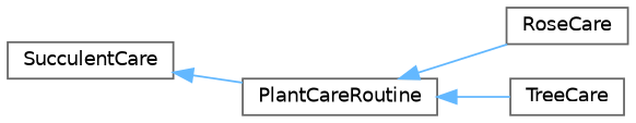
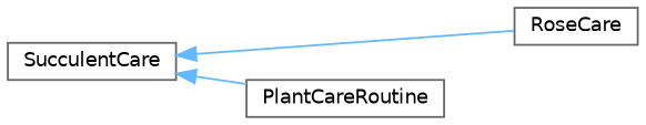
  digraph {
    rankdir=LR
    node [color=grey40 fillcolor=white fontname=Helvetica fontsize=10 shape=box style=filled]
    edge [color=steelblue1 dir=back fontname=Helvetica fontsize=10 labelfontname=Helvetica labelfontsize=10 style=solid]
    n1 [height=0.2 label=PlantCareRoutine width=0.4]
    n2 [height=0.2 label=RoseCare width=0.4]
-   n3 [height=0.2 label=TreeCare width=0.4]
    n4 [height=0.2 label=SucculentCare width=0.4]
-   n1 -> n2
-   n1 -> n3
+   n4 -> n2
    n4 -> n1
  }
